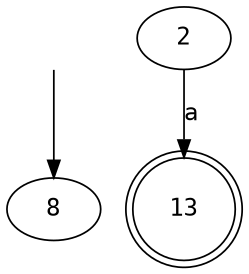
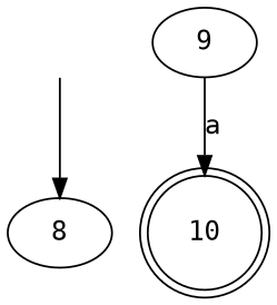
  digraph {
    fontname="DejaVu Sans Mono"
    node [fontname="DejaVu Sans Mono"]
    edge [fontname="DejaVu Sans Mono"]
    n1 [label=8]
-   n2 [label=2]
-   n3 [label=13 shape=doublecircle]
+   n2 [label=9]
+   n3 [label=10 shape=doublecircle]
    "" [shape=plaintext]
    n2 -> n3 [label=a]
    "" -> n1
  }
